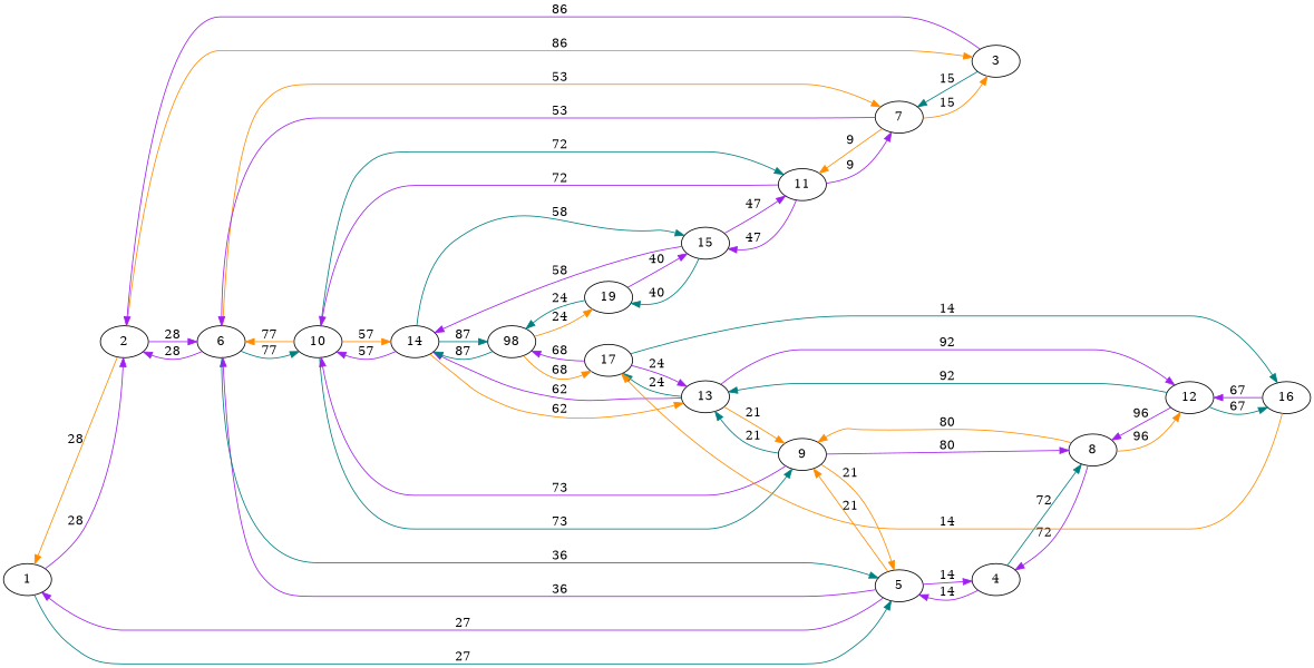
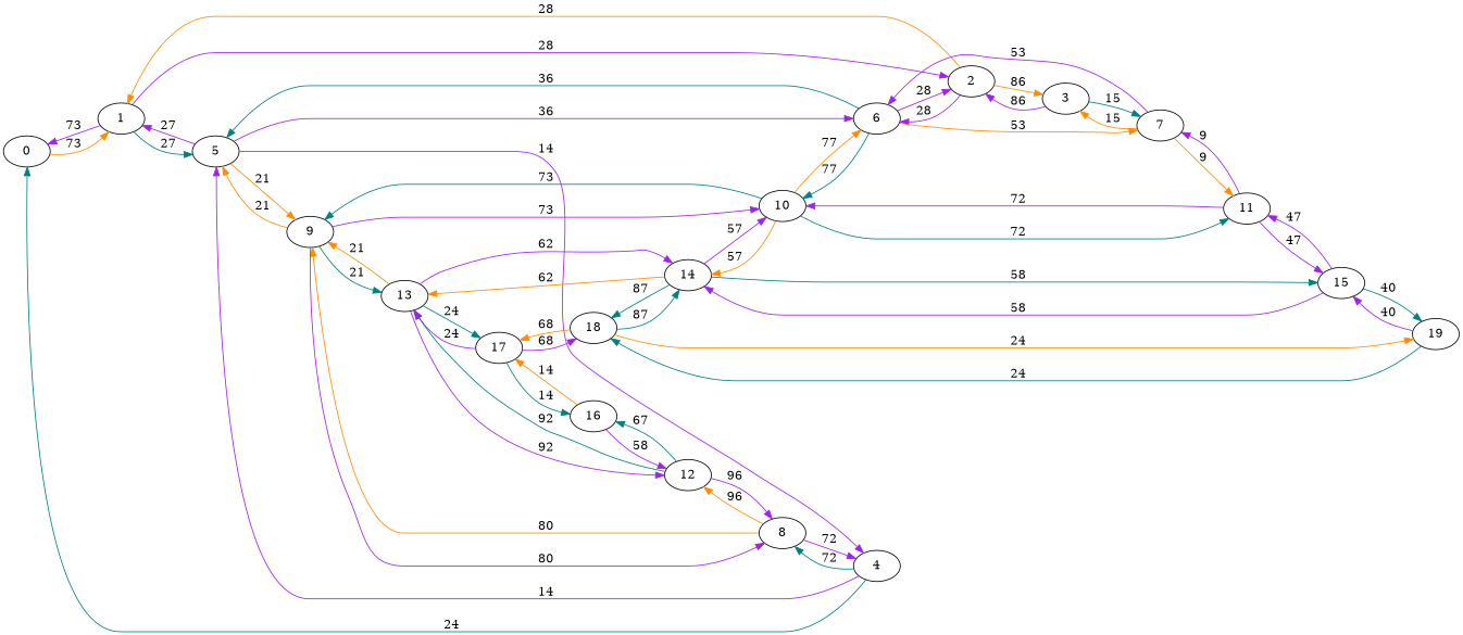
  digraph {
    rankdir=LR
    edge [color=purple]
+   0
    1
    2
    5
    4
    8
    3
    6
    9
    12
    7
    10
    13
    11
    14
    15
    16
    17
-   18 [label=98]
+   18
    19
+   0 -> 1 [color=darkorange label=73]
+   1 -> 0 [label=73]
    1 -> 2 [label=28]
    1 -> 5 [color=teal label=27]
    2 -> 1 [color=darkorange label=28]
    2 -> 3 [color=darkorange label=86]
    2 -> 6 [label=28]
    5 -> 1 [label=27]
    5 -> 4 [label=14]
    5 -> 6 [label=36]
    5 -> 9 [color=darkorange label=21]
+   4 -> 0 [color=teal label=24]
    4 -> 5 [label=14]
    4 -> 8 [color=teal label=72]
    8 -> 4 [label=72]
    8 -> 9 [color=darkorange label=80]
    8 -> 12 [color=darkorange label=96]
    3 -> 2 [label=86]
    3 -> 7 [color=teal label=15]
    6 -> 2 [label=28]
    6 -> 5 [color=teal label=36]
    6 -> 7 [color=darkorange label=53]
    6 -> 10 [color=teal label=77]
    9 -> 5 [color=darkorange label=21]
    9 -> 8 [label=80]
    9 -> 10 [label=73]
    9 -> 13 [color=teal label=21]
    12 -> 8 [label=96]
    12 -> 13 [color=teal label=92]
    12 -> 16 [color=teal label=67]
    7 -> 3 [color=darkorange label=15]
    7 -> 6 [label=53]
    7 -> 11 [color=darkorange label=9]
    10 -> 6 [color=darkorange label=77]
    10 -> 9 [color=teal label=73]
    10 -> 11 [color=teal label=72]
    10 -> 14 [color=darkorange label=57]
    13 -> 9 [color=darkorange label=21]
    13 -> 12 [label=92]
    13 -> 14 [label=62]
    13 -> 17 [color=teal label=24]
    11 -> 7 [label=9]
    11 -> 10 [label=72]
    11 -> 15 [label=47]
    14 -> 10 [label=57]
    14 -> 13 [color=darkorange label=62]
    14 -> 15 [color=teal label=58]
    14 -> 18 [color=teal label=87]
    15 -> 11 [label=47]
    15 -> 14 [label=58]
    15 -> 19 [color=teal label=40]
-   16 -> 12 [label=67]
+   16 -> 12 [label=58]
    16 -> 17 [color=darkorange label=14]
    17 -> 13 [label=24]
    17 -> 16 [color=teal label=14]
    17 -> 18 [label=68]
    18 -> 14 [color=teal label=87]
    18 -> 17 [color=darkorange label=68]
    18 -> 19 [color=darkorange label=24]
    19 -> 15 [label=40]
    19 -> 18 [color=teal label=24]
  }
